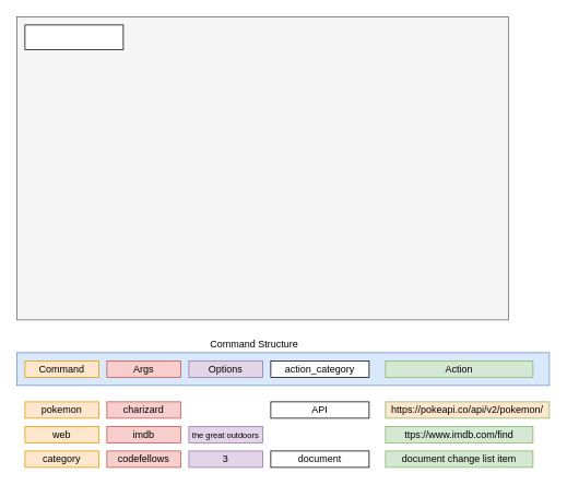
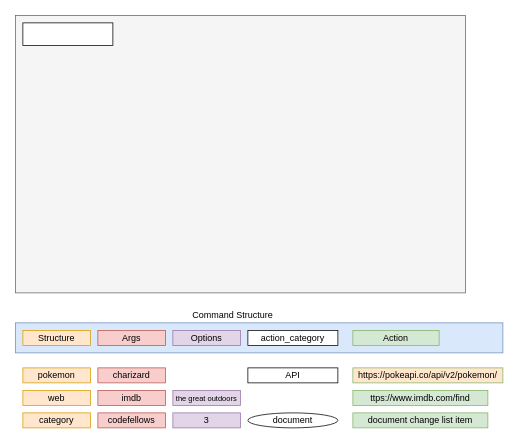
  <mxCell id="0" />
  <mxCell id="1" parent="0" />
  <mxCell id="2" value="" style="rounded=0;whiteSpace=wrap;html=1;fillColor=#dae8fc;strokeColor=#6c8ebf;" vertex="1" parent="1"><mxGeometry x="20" y="430" width="650" height="40" as="geometry" /></mxCell>
  <mxCell id="3" value="" style="rounded=0;whiteSpace=wrap;html=1;fillColor=#f5f5f5;strokeColor=#666666;fontColor=#333333;" vertex="1" parent="1"><mxGeometry x="20" y="20" width="600" height="370" as="geometry" /></mxCell>
  <mxCell id="4" value="" style="rounded=0;whiteSpace=wrap;html=1;" vertex="1" parent="1"><mxGeometry x="30" y="30" width="120" height="30" as="geometry" /></mxCell>
  <mxCell id="5" value="Command Structure" style="text;html=1;strokeColor=none;fillColor=none;align=center;verticalAlign=middle;whiteSpace=wrap;rounded=0;" vertex="1" parent="1"><mxGeometry x="220" y="410" width="180" height="20" as="geometry" /></mxCell>
  <mxCell id="6" value="pokemon" style="rounded=0;whiteSpace=wrap;html=1;fillColor=#ffe6cc;strokeColor=#d79b00;" vertex="1" parent="1"><mxGeometry x="30" y="490" width="90" height="20" as="geometry" /></mxCell>
  <mxCell id="7" value="charizard" style="rounded=0;whiteSpace=wrap;html=1;fillColor=#f8cecc;strokeColor=#b85450;" vertex="1" parent="1"><mxGeometry x="130" y="490" width="90" height="20" as="geometry" /></mxCell>
  <mxCell id="8" value="web" style="rounded=0;whiteSpace=wrap;html=1;fillColor=#ffe6cc;strokeColor=#d79b00;" vertex="1" parent="1"><mxGeometry x="30" y="520" width="90" height="20" as="geometry" /></mxCell>
  <mxCell id="9" value="imdb" style="rounded=0;whiteSpace=wrap;html=1;fillColor=#f8cecc;strokeColor=#b85450;" vertex="1" parent="1"><mxGeometry x="130" y="520" width="90" height="20" as="geometry" /></mxCell>
  <mxCell id="10" value="the great outdoors" style="rounded=0;whiteSpace=wrap;html=1;fillColor=#e1d5e7;strokeColor=#9673a6;fontSize=10;" vertex="1" parent="1"><mxGeometry x="230" y="520" width="90" height="20" as="geometry" /></mxCell>
  <mxCell id="11" value="category" style="rounded=0;whiteSpace=wrap;html=1;fillColor=#ffe6cc;strokeColor=#d79b00;" vertex="1" parent="1"><mxGeometry x="30" y="550" width="90" height="20" as="geometry" /></mxCell>
  <mxCell id="12" value="codefellows" style="rounded=0;whiteSpace=wrap;html=1;fillColor=#f8cecc;strokeColor=#b85450;" vertex="1" parent="1"><mxGeometry x="130" y="550" width="90" height="20" as="geometry" /></mxCell>
  <mxCell id="13" value="3" style="rounded=0;whiteSpace=wrap;html=1;fillColor=#e1d5e7;strokeColor=#9673a6;" vertex="1" parent="1"><mxGeometry x="230" y="550" width="90" height="20" as="geometry" /></mxCell>
- <mxCell id="14" value="Action" style="rounded=0;whiteSpace=wrap;html=1;fillColor=#d5e8d4;strokeColor=#82b366;" vertex="1" parent="1"><mxGeometry x="470" y="440" width="180" height="20" as="geometry" /></mxCell>
+ <mxCell id="14" value="Action" style="rounded=0;whiteSpace=wrap;html=1;fillColor=#d5e8d4;strokeColor=#82b366;" vertex="1" parent="1"><mxGeometry x="470" y="440" width="115" height="20" as="geometry" /></mxCell>
  <mxCell id="15" value="https://pokeapi.co/api/v2/pokemon/" style="rounded=0;whiteSpace=wrap;html=1;fillColor=#ffe6cc;strokeColor=#82b366;" vertex="1" parent="1"><mxGeometry x="470" y="490" width="200" height="20" as="geometry" /></mxCell>
  <mxCell id="16" value="ttps://www.imdb.com/find" style="rounded=0;whiteSpace=wrap;html=1;fillColor=#d5e8d4;strokeColor=#82b366;" vertex="1" parent="1"><mxGeometry x="470" y="520" width="180" height="20" as="geometry" /></mxCell>
  <mxCell id="17" value="document change list item" style="rounded=0;whiteSpace=wrap;html=1;fillColor=#d5e8d4;strokeColor=#82b366;" vertex="1" parent="1"><mxGeometry x="470" y="550" width="180" height="20" as="geometry" /></mxCell>
- <mxCell id="18" value="Command" style="rounded=0;whiteSpace=wrap;html=1;fillColor=#ffe6cc;strokeColor=#d79b00;" vertex="1" parent="1"><mxGeometry x="30" y="440" width="90" height="20" as="geometry" /></mxCell>
+ <mxCell id="18" value="Structure" style="rounded=0;whiteSpace=wrap;html=1;fillColor=#ffe6cc;strokeColor=#d79b00;" vertex="1" parent="1"><mxGeometry x="30" y="440" width="90" height="20" as="geometry" /></mxCell>
  <mxCell id="19" value="Args" style="rounded=0;whiteSpace=wrap;html=1;fillColor=#f8cecc;strokeColor=#b85450;" vertex="1" parent="1"><mxGeometry x="130" y="440" width="90" height="20" as="geometry" /></mxCell>
  <mxCell id="20" value="Options" style="rounded=0;whiteSpace=wrap;html=1;fillColor=#e1d5e7;strokeColor=#9673a6;" vertex="1" parent="1"><mxGeometry x="230" y="440" width="90" height="20" as="geometry" /></mxCell>
  <mxCell id="21" value="action_category" style="rounded=0;whiteSpace=wrap;html=1;" vertex="1" parent="1"><mxGeometry x="330" y="440" width="120" height="20" as="geometry" /></mxCell>
  <mxCell id="22" value="API" style="rounded=0;whiteSpace=wrap;html=1;" vertex="1" parent="1"><mxGeometry x="330" y="490" width="120" height="20" as="geometry" /></mxCell>
- <mxCell id="23" value="document" style="rounded=0;whiteSpace=wrap;html=1;" vertex="1" parent="1"><mxGeometry x="330" y="550" width="120" height="20" as="geometry" /></mxCell>
+ <mxCell id="23" value="document" style="ellipse;whiteSpace=wrap;html=1;" vertex="1" parent="1"><mxGeometry x="330" y="550" width="120" height="20" as="geometry" /></mxCell>
